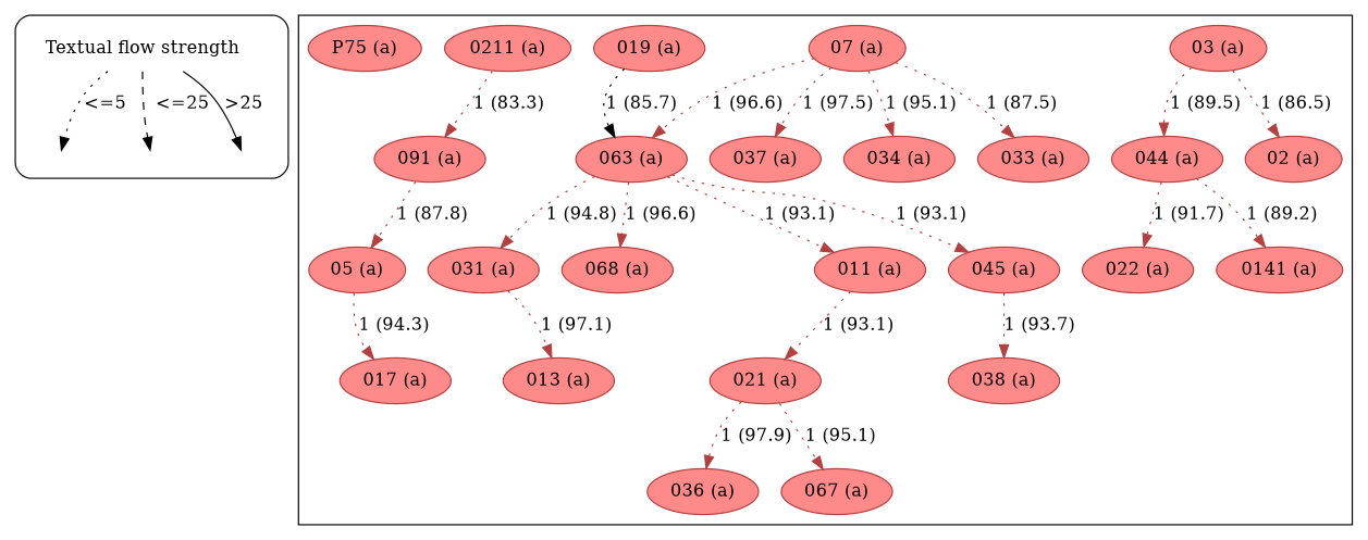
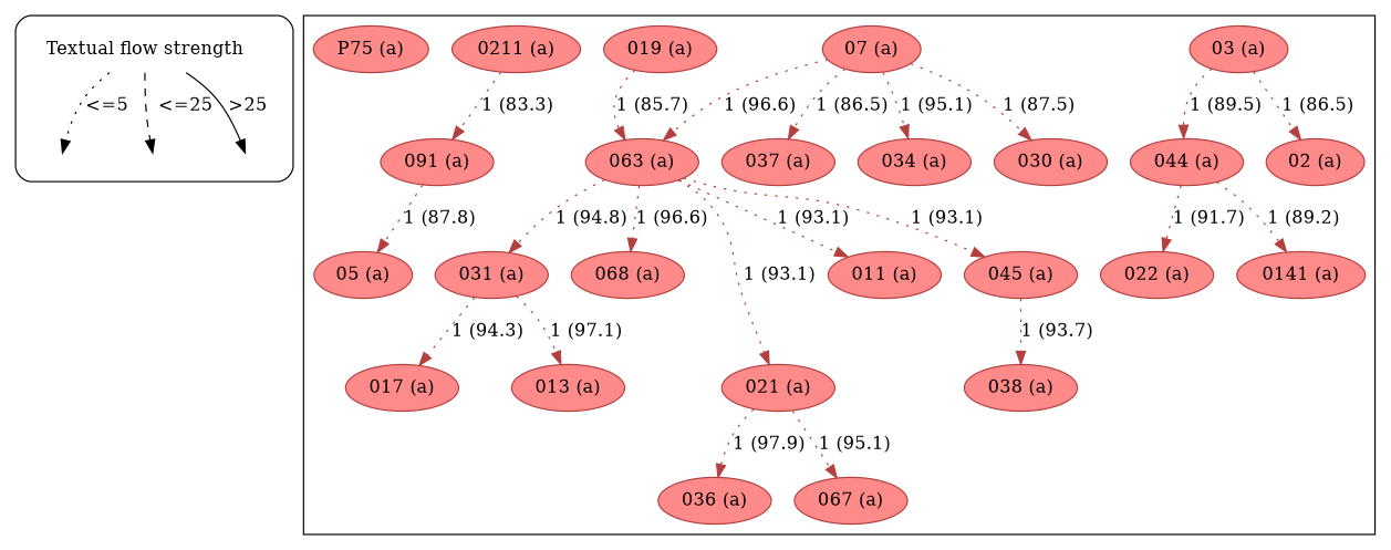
  strict digraph {
    node [style=filled color="#b43f3f" fillcolor="#FF8A8A"]
    edge [style=dotted color="#b43f3f"]
    n1 [label="Textual flow strength" shape=plaintext style="" color="" fillcolor=""]
    leg_e1 [fixedsize=True height=0.2 style=invis color="" fillcolor=""]
    leg_e2 [fixedsize=True height=0.2 style=invis color="" fillcolor=""]
    leg_e3 [fixedsize=True height=0.2 style=invis color="" fillcolor=""]
    n5 [label="044 (a)"]
    n6 [label="022 (a)"]
    n7 [label="0141 (a)"]
    n8 [label="031 (a)"]
    n9 [label="013 (a)"]
    n10 [label="017 (a)"]
    n11 [label="03 (a)"]
    n12 [label="02 (a)"]
    n13 [label="063 (a)"]
    n14 [label="011 (a)"]
    n15 [label="07 (a)"]
    n16 [label="045 (a)"]
    n17 [label="021 (a)"]
    n18 [label="068 (a)"]
    n19 [label="037 (a)"]
    n20 [label="034 (a)"]
-   n21 [label="033 (a)"]
+   n21 [label="030 (a)"]
    n22 [label="038 (a)"]
    n23 [label="036 (a)"]
    n24 [label="067 (a)"]
    n25 [label="019 (a)"]
    n26 [label="091 (a)"]
    n27 [label="0211 (a)"]
    n28 [label="05 (a)"]
    n29 [label="P75 (a)"]
    subgraph cluster_1 {
      style=rounded
      n1
      leg_e1
      leg_e2
      leg_e3
    }
    subgraph cluster_2 {
      n5
      n6
      n7
      n8
      n9
      n10
      n11
      n12
      n13
      n14
      n15
      n16
      n17
      n18
      n19
      n20
      n21
      n22
      n23
      n24
      n25
      n26
      n27
      n28
      n29
    }
    n1 -> leg_e1 [label="<=5  " color=""]
    n1 -> leg_e2 [label="  <=25" style=dashed color=""]
    n1 -> leg_e3 [label=">25" style=solid color=""]
    n5 -> n6 [label="1 (91.7)"]
    n5 -> n7 [label="1 (89.2)"]
    n8 -> n9 [label="1 (97.1)"]
-   n28 -> n10 [label="1 (94.3)"]
+   n8 -> n10 [label="1 (94.3)"]
    n11 -> n5 [label="1 (89.5)"]
    n11 -> n12 [label="1 (86.5)"]
    n13 -> n8 [label="1 (94.8)"]
    n13 -> n14 [label="1 (93.1)"]
    n13 -> n16 [label="1 (93.1)"]
-   n14 -> n17 [label="1 (93.1)"]
+   n13 -> n17 [label="1 (93.1)"]
    n13 -> n18 [label="1 (96.6)"]
    n15 -> n13 [label="1 (96.6)"]
-   n15 -> n19 [label="1 (97.5)"]
+   n15 -> n19 [label="1 (86.5)"]
    n15 -> n20 [label="1 (95.1)"]
    n15 -> n21 [label="1 (87.5)"]
    n16 -> n22 [label="1 (93.7)"]
    n17 -> n23 [label="1 (97.9)"]
    n17 -> n24 [label="1 (95.1)"]
-   n25 -> n13 [color=black label="1 (85.7)"]
+   n25 -> n13 [label="1 (85.7)"]
    n26 -> n28 [label="1 (87.8)"]
    n27 -> n26 [label="1 (83.3)"]
  }
